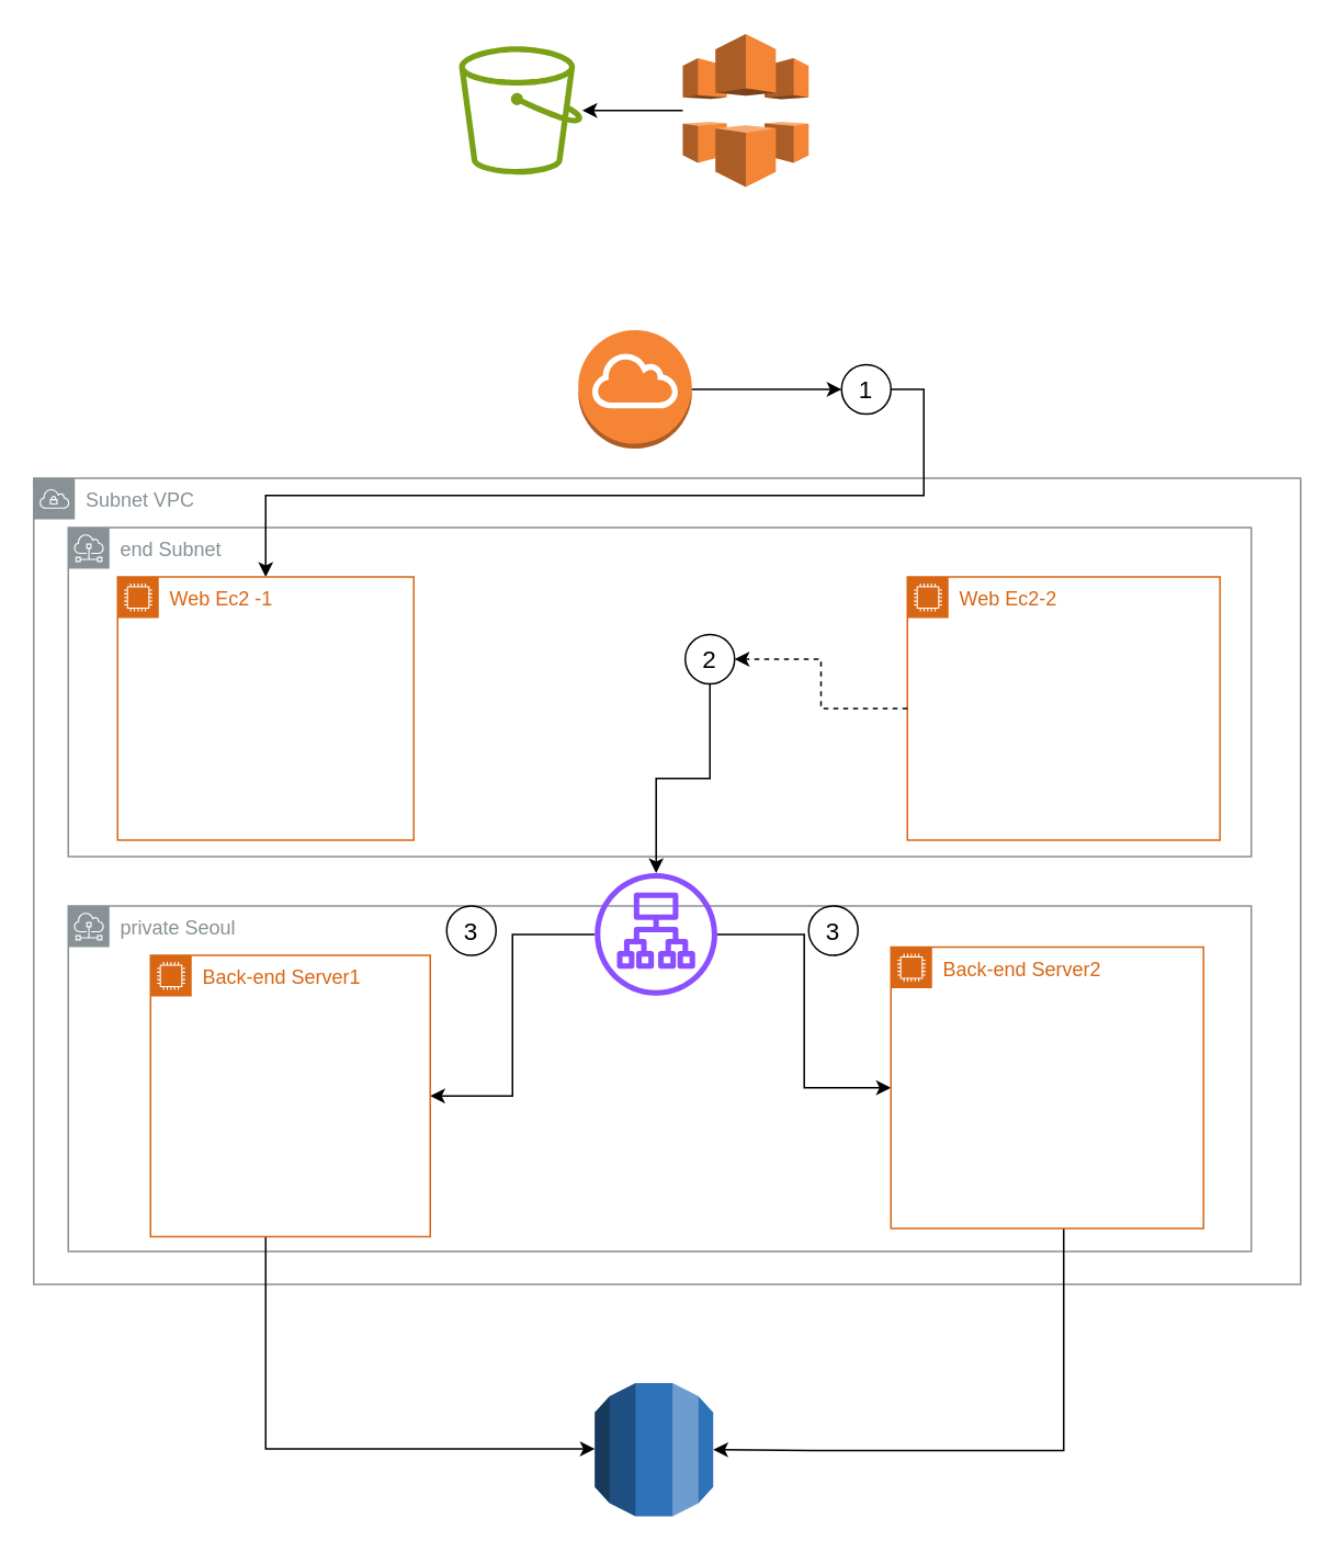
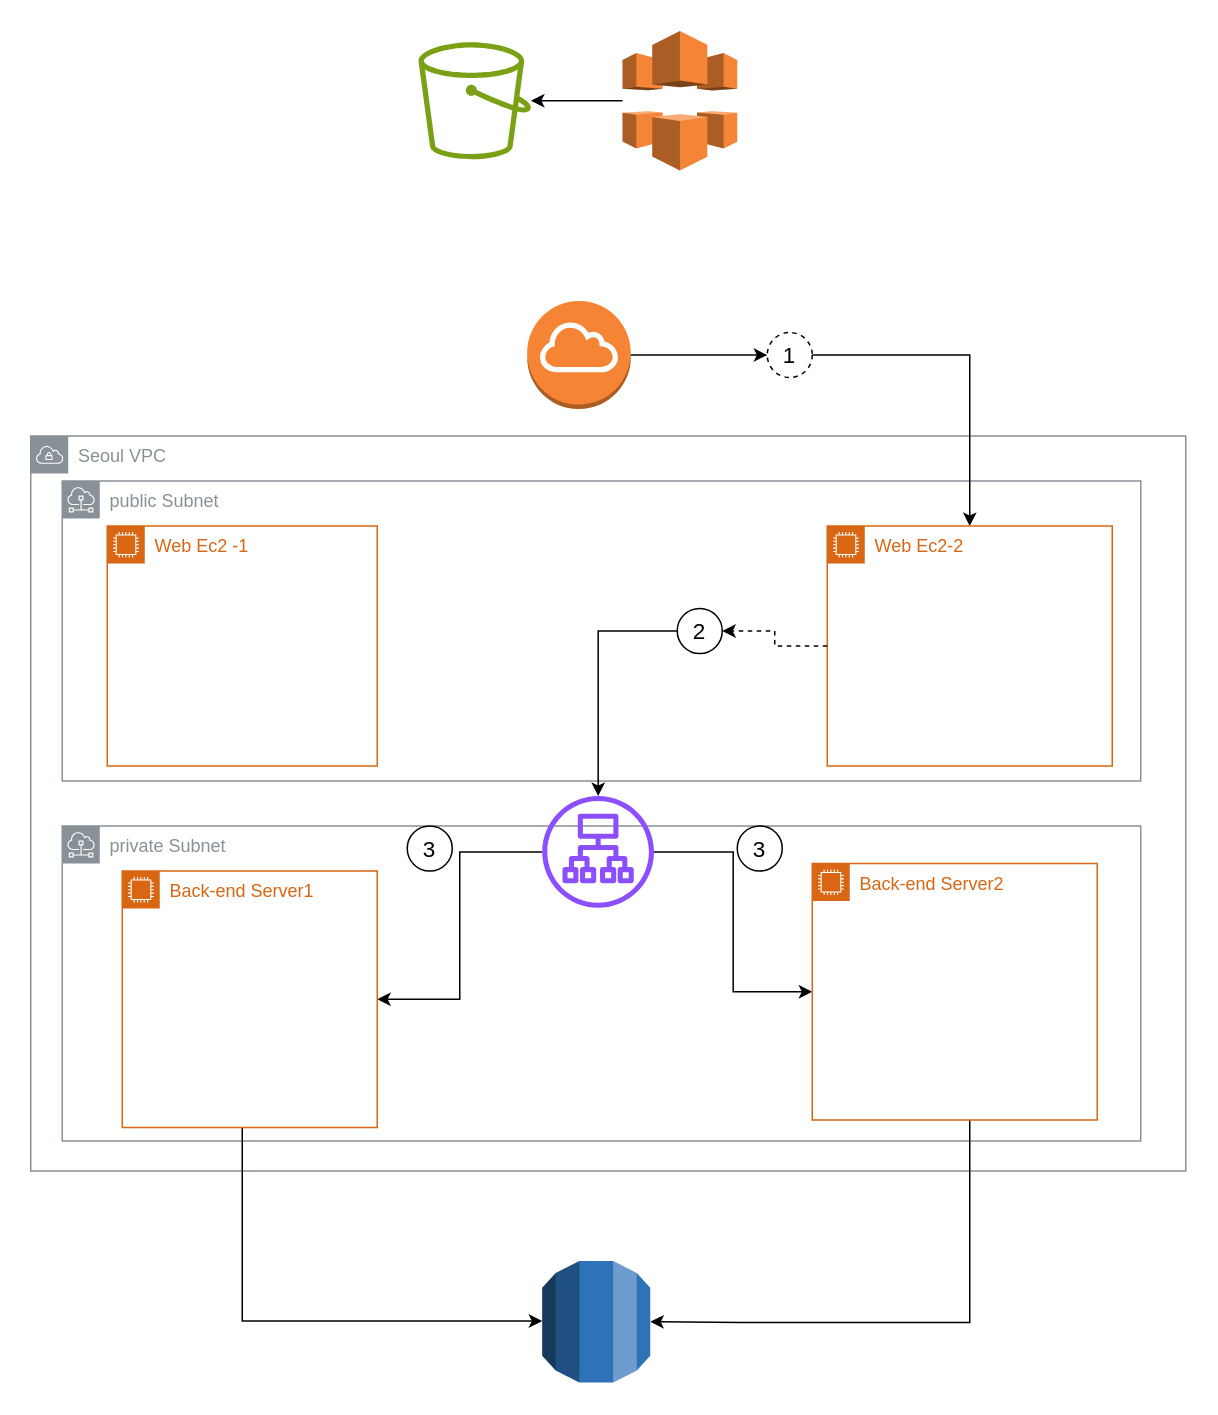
  <mxCell id="0" />
  <mxCell id="1" parent="0" />
- <mxCell id="2" value="end Subnet" style="sketch=0;outlineConnect=0;gradientColor=none;html=1;whiteSpace=wrap;fontSize=12;fontStyle=0;shape=mxgraph.aws4.group;grIcon=mxgraph.aws4.group_subnet;strokeColor=#879196;fillColor=none;verticalAlign=top;align=left;spacingLeft=30;fontColor=#879196;dashed=0;" parent="1" vertex="1"><mxGeometry x="41" y="320" width="719" height="200" as="geometry" /></mxCell>
- <mxCell id="3" value="Subnet VPC" style="sketch=0;outlineConnect=0;gradientColor=none;html=1;whiteSpace=wrap;fontSize=12;fontStyle=0;shape=mxgraph.aws4.group;grIcon=mxgraph.aws4.group_vpc;strokeColor=#879196;fillColor=none;verticalAlign=top;align=left;spacingLeft=30;fontColor=#879196;dashed=0;" parent="1" vertex="1"><mxGeometry x="20" y="290" width="770" height="490" as="geometry" /></mxCell>
- <mxCell id="4" value="private Seoul" style="sketch=0;outlineConnect=0;gradientColor=none;html=1;whiteSpace=wrap;fontSize=12;fontStyle=0;shape=mxgraph.aws4.group;grIcon=mxgraph.aws4.group_subnet;strokeColor=#879196;fillColor=none;verticalAlign=top;align=left;spacingLeft=30;fontColor=#879196;dashed=0;" parent="1" vertex="1"><mxGeometry x="41" y="550" width="719" height="210" as="geometry" /></mxCell>
- <mxCell id="5" style="edgeStyle=orthogonalEdgeStyle;rounded=0;orthogonalLoop=1;jettySize=auto;html=1;exitX=1;exitY=0.5;exitDx=0;exitDy=0;exitPerimeter=0;" parent="1" source="17" target="26" edge="1"><mxGeometry relative="1" as="geometry" /></mxCell>
+ <mxCell id="2" value="public Subnet" style="sketch=0;outlineConnect=0;gradientColor=none;html=1;whiteSpace=wrap;fontSize=12;fontStyle=0;shape=mxgraph.aws4.group;grIcon=mxgraph.aws4.group_subnet;strokeColor=#879196;fillColor=none;verticalAlign=top;align=left;spacingLeft=30;fontColor=#879196;dashed=0;" parent="1" vertex="1"><mxGeometry x="41" y="320" width="719" height="200" as="geometry" /></mxCell>
+ <mxCell id="3" value="Seoul VPC" style="sketch=0;outlineConnect=0;gradientColor=none;html=1;whiteSpace=wrap;fontSize=12;fontStyle=0;shape=mxgraph.aws4.group;grIcon=mxgraph.aws4.group_vpc;strokeColor=#879196;fillColor=none;verticalAlign=top;align=left;spacingLeft=30;fontColor=#879196;dashed=0;" parent="1" vertex="1"><mxGeometry x="20" y="290" width="770" height="490" as="geometry" /></mxCell>
+ <mxCell id="4" value="private Subnet" style="sketch=0;outlineConnect=0;gradientColor=none;html=1;whiteSpace=wrap;fontSize=12;fontStyle=0;shape=mxgraph.aws4.group;grIcon=mxgraph.aws4.group_subnet;strokeColor=#879196;fillColor=none;verticalAlign=top;align=left;spacingLeft=30;fontColor=#879196;dashed=0;" parent="1" vertex="1"><mxGeometry x="41" y="550" width="719" height="210" as="geometry" /></mxCell>
+ <mxCell id="5" style="edgeStyle=orthogonalEdgeStyle;rounded=0;orthogonalLoop=1;jettySize=auto;html=1;exitX=1;exitY=0.5;exitDx=0;exitDy=0;exitPerimeter=0;" parent="1" source="17" target="8" edge="1"><mxGeometry relative="1" as="geometry" /></mxCell>
  <mxCell id="6" value="" style="outlineConnect=0;dashed=0;verticalLabelPosition=bottom;verticalAlign=top;align=center;html=1;shape=mxgraph.aws3.internet_gateway;fillColor=#F58534;gradientColor=none;" parent="1" vertex="1"><mxGeometry x="351" y="200" width="69" height="72" as="geometry" /></mxCell>
  <mxCell id="7" value="" style="edgeStyle=orthogonalEdgeStyle;rounded=0;orthogonalLoop=1;jettySize=auto;html=1;" parent="1" source="19" target="11" edge="1"><mxGeometry relative="1" as="geometry" /></mxCell>
  <mxCell id="8" value="Web Ec2-2" style="points=[[0,0],[0.25,0],[0.5,0],[0.75,0],[1,0],[1,0.25],[1,0.5],[1,0.75],[1,1],[0.75,1],[0.5,1],[0.25,1],[0,1],[0,0.75],[0,0.5],[0,0.25]];outlineConnect=0;gradientColor=none;html=1;whiteSpace=wrap;fontSize=12;fontStyle=0;container=0;pointerEvents=0;collapsible=0;recursiveResize=0;shape=mxgraph.aws4.group;grIcon=mxgraph.aws4.group_ec2_instance_contents;strokeColor=#D86613;fillColor=none;verticalAlign=top;align=left;spacingLeft=30;fontColor=#D86613;dashed=0;" parent="1" vertex="1"><mxGeometry x="551" y="350" width="190" height="160" as="geometry" /></mxCell>
  <mxCell id="9" value="" style="edgeStyle=orthogonalEdgeStyle;rounded=0;orthogonalLoop=1;jettySize=auto;html=1;entryX=1;entryY=0.5;entryDx=0;entryDy=0;" parent="1" source="11" target="13" edge="1"><mxGeometry relative="1" as="geometry"><mxPoint x="395.5" y="638" as="targetPoint" /></mxGeometry></mxCell>
  <mxCell id="10" style="edgeStyle=orthogonalEdgeStyle;rounded=0;orthogonalLoop=1;jettySize=auto;html=1;entryX=0;entryY=0.5;entryDx=0;entryDy=0;" parent="1" source="11" target="15" edge="1"><mxGeometry relative="1" as="geometry" /></mxCell>
  <mxCell id="11" value="" style="sketch=0;outlineConnect=0;fontColor=#232F3E;gradientColor=none;fillColor=#8C4FFF;strokeColor=none;dashed=0;verticalLabelPosition=bottom;verticalAlign=top;align=center;html=1;fontSize=12;fontStyle=0;aspect=fixed;pointerEvents=1;shape=mxgraph.aws4.application_load_balancer;" parent="1" vertex="1"><mxGeometry x="361" y="530" width="74.5" height="74.5" as="geometry" /></mxCell>
  <mxCell id="12" value="" style="edgeStyle=orthogonalEdgeStyle;rounded=0;orthogonalLoop=1;jettySize=auto;html=1;" parent="1" source="13" target="22" edge="1"><mxGeometry relative="1" as="geometry"><mxPoint x="361" y="860" as="targetPoint" /><Array as="points"><mxPoint x="161" y="880" /></Array></mxGeometry></mxCell>
- <mxCell id="13" value="Back-end Server1" style="points=[[0,0],[0.25,0],[0.5,0],[0.75,0],[1,0],[1,0.25],[1,0.5],[1,0.75],[1,1],[0.75,1],[0.5,1],[0.25,1],[0,1],[0,0.75],[0,0.5],[0,0.25]];outlineConnect=0;gradientColor=none;html=1;whiteSpace=wrap;fontSize=12;fontStyle=0;container=1;pointerEvents=0;collapsible=0;recursiveResize=0;shape=mxgraph.aws4.group;grIcon=mxgraph.aws4.group_ec2_instance_contents;strokeColor=#D86613;fillColor=none;verticalAlign=top;align=left;spacingLeft=30;fontColor=#D86613;dashed=0;" parent="1" vertex="1"><mxGeometry x="91" y="580" width="170" height="171" as="geometry" /></mxCell>
+ <mxCell id="13" value="Back-end Server1" style="points=[[0,0],[0.25,0],[0.5,0],[0.75,0],[1,0],[1,0.25],[1,0.5],[1,0.75],[1,1],[0.75,1],[0.5,1],[0.25,1],[0,1],[0,0.75],[0,0.5],[0,0.25]];outlineConnect=0;gradientColor=none;html=1;whiteSpace=wrap;fontSize=12;fontStyle=0;container=1;pointerEvents=0;collapsible=0;recursiveResize=0;shape=mxgraph.aws4.group;grIcon=mxgraph.aws4.group_ec2_instance_contents;strokeColor=#D86613;fillColor=none;verticalAlign=top;align=left;spacingLeft=30;fontColor=#D86613;dashed=0;" parent="1" vertex="1"><mxGeometry x="81" y="580" width="170" height="171" as="geometry" /></mxCell>
  <mxCell id="14" value="" style="edgeStyle=orthogonalEdgeStyle;rounded=0;orthogonalLoop=1;jettySize=auto;html=1;entryX=1;entryY=0.5;entryDx=0;entryDy=0;entryPerimeter=0;" parent="1" source="15" target="22" edge="1"><mxGeometry relative="1" as="geometry"><mxPoint x="646" y="855.5" as="targetPoint" /><Array as="points"><mxPoint x="646" y="881" /><mxPoint x="493" y="881" /></Array></mxGeometry></mxCell>
  <mxCell id="15" value="Back-end Server2" style="points=[[0,0],[0.25,0],[0.5,0],[0.75,0],[1,0],[1,0.25],[1,0.5],[1,0.75],[1,1],[0.75,1],[0.5,1],[0.25,1],[0,1],[0,0.75],[0,0.5],[0,0.25]];outlineConnect=0;gradientColor=none;html=1;whiteSpace=wrap;fontSize=12;fontStyle=0;container=1;pointerEvents=0;collapsible=0;recursiveResize=0;shape=mxgraph.aws4.group;grIcon=mxgraph.aws4.group_ec2_instance_contents;strokeColor=#D86613;fillColor=none;verticalAlign=top;align=left;spacingLeft=30;fontColor=#D86613;dashed=0;" parent="1" vertex="1"><mxGeometry x="541" y="575" width="190" height="171" as="geometry" /></mxCell>
  <mxCell id="16" value="" style="edgeStyle=orthogonalEdgeStyle;rounded=0;orthogonalLoop=1;jettySize=auto;html=1;exitX=1;exitY=0.5;exitDx=0;exitDy=0;exitPerimeter=0;" parent="1" source="6" target="17" edge="1"><mxGeometry relative="1" as="geometry"><mxPoint x="420" y="236" as="sourcePoint" /><mxPoint x="646" y="330" as="targetPoint" /></mxGeometry></mxCell>
- <mxCell id="17" value="&lt;font style=&quot;font-size: 15px;&quot;&gt;1&lt;/font&gt;" style="ellipse;whiteSpace=wrap;html=1;" parent="1" vertex="1"><mxGeometry x="511" y="221" width="30" height="30" as="geometry" /></mxCell>
+ <mxCell id="17" value="&lt;font style=&quot;font-size: 15px;&quot;&gt;1&lt;/font&gt;" style="ellipse;whiteSpace=wrap;html=1;dashed=1;" parent="1" vertex="1"><mxGeometry x="511" y="221" width="30" height="30" as="geometry" /></mxCell>
  <mxCell id="18" value="" style="edgeStyle=orthogonalEdgeStyle;rounded=0;orthogonalLoop=1;jettySize=auto;html=1;dashed=1;" parent="1" source="8" target="19" edge="1"><mxGeometry relative="1" as="geometry"><mxPoint x="551" y="420" as="sourcePoint" /><mxPoint x="398" y="530" as="targetPoint" /></mxGeometry></mxCell>
- <mxCell id="19" value="&lt;font style=&quot;font-size: 15px;&quot;&gt;2&lt;/font&gt;" style="ellipse;whiteSpace=wrap;html=1;" parent="1" vertex="1"><mxGeometry x="416" y="385" width="30" height="30" as="geometry" /></mxCell>
+ <mxCell id="19" value="&lt;font style=&quot;font-size: 15px;&quot;&gt;2&lt;/font&gt;" style="ellipse;whiteSpace=wrap;html=1;" parent="1" vertex="1"><mxGeometry x="451" y="405" width="30" height="30" as="geometry" /></mxCell>
  <mxCell id="20" value="&lt;font style=&quot;font-size: 15px;&quot;&gt;3&lt;/font&gt;" style="ellipse;whiteSpace=wrap;html=1;" parent="1" vertex="1"><mxGeometry x="271" y="550" width="30" height="30" as="geometry" /></mxCell>
  <mxCell id="21" value="&lt;font style=&quot;font-size: 15px;&quot;&gt;3&lt;/font&gt;" style="ellipse;whiteSpace=wrap;html=1;" parent="1" vertex="1"><mxGeometry x="491" y="550" width="30" height="30" as="geometry" /></mxCell>
  <mxCell id="22" value="" style="outlineConnect=0;dashed=0;verticalLabelPosition=bottom;verticalAlign=top;align=center;html=1;shape=mxgraph.aws3.rds;fillColor=#2E73B8;gradientColor=none;" parent="1" vertex="1"><mxGeometry x="361" y="840" width="72" height="81" as="geometry" /></mxCell>
  <mxCell id="23" value="" style="sketch=0;outlineConnect=0;fontColor=#232F3E;gradientColor=none;fillColor=#7AA116;strokeColor=none;dashed=0;verticalLabelPosition=bottom;verticalAlign=top;align=center;html=1;fontSize=12;fontStyle=0;aspect=fixed;pointerEvents=1;shape=mxgraph.aws4.bucket;" parent="1" vertex="1"><mxGeometry x="278.5" y="27.5" width="75" height="78" as="geometry" /></mxCell>
  <mxCell id="24" value="" style="edgeStyle=orthogonalEdgeStyle;rounded=0;orthogonalLoop=1;jettySize=auto;html=1;" parent="1" source="25" target="23" edge="1"><mxGeometry relative="1" as="geometry" /></mxCell>
  <mxCell id="25" value="" style="outlineConnect=0;dashed=0;verticalLabelPosition=bottom;verticalAlign=top;align=center;html=1;shape=mxgraph.aws3.cloudfront;fillColor=#F58536;gradientColor=none;" parent="1" vertex="1"><mxGeometry x="414.5" y="20" width="76.5" height="93" as="geometry" /></mxCell>
  <mxCell id="26" value="Web Ec2 -1" style="points=[[0,0],[0.25,0],[0.5,0],[0.75,0],[1,0],[1,0.25],[1,0.5],[1,0.75],[1,1],[0.75,1],[0.5,1],[0.25,1],[0,1],[0,0.75],[0,0.5],[0,0.25]];outlineConnect=0;gradientColor=none;html=1;whiteSpace=wrap;fontSize=12;fontStyle=0;container=1;pointerEvents=0;collapsible=0;recursiveResize=0;shape=mxgraph.aws4.group;grIcon=mxgraph.aws4.group_ec2_instance_contents;strokeColor=#D86613;fillColor=none;verticalAlign=top;align=left;spacingLeft=30;fontColor=#D86613;dashed=0;" vertex="1" parent="1"><mxGeometry x="71" y="350" width="180" height="160" as="geometry" /></mxCell>
